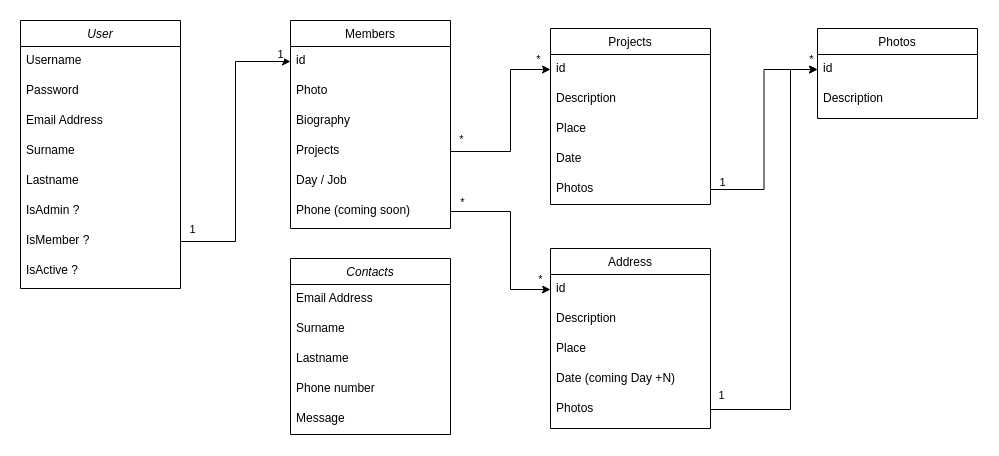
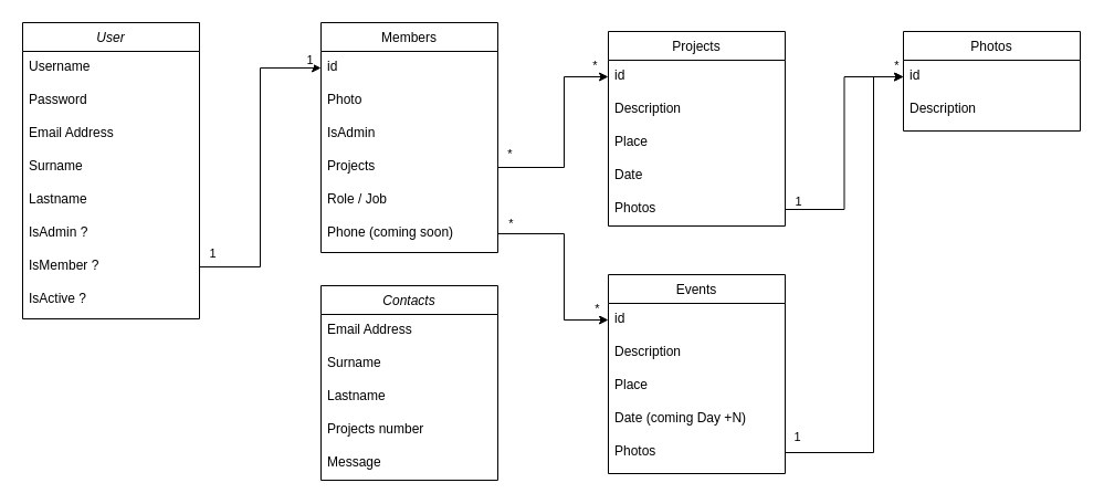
  <mxCell id="0" />
  <mxCell id="1" parent="0" />
  <mxCell id="2" value="User" style="swimlane;fontStyle=2;align=center;verticalAlign=top;childLayout=stackLayout;horizontal=1;startSize=26;horizontalStack=0;resizeParent=1;resizeLast=0;collapsible=1;marginBottom=0;rounded=0;shadow=0;strokeWidth=1;" parent="1" vertex="1"><mxGeometry x="20" y="20" width="160" height="268" as="geometry"><mxRectangle x="90" y="50" width="160" height="26" as="alternateBounds" /></mxGeometry></mxCell>
  <mxCell id="3" value="Username" style="text;align=left;verticalAlign=top;spacingLeft=4;spacingRight=4;overflow=hidden;rotatable=0;points=[[0,0.5],[1,0.5]];portConstraint=eastwest;" parent="2" vertex="1"><mxGeometry y="26" width="160" height="30" as="geometry" /></mxCell>
  <mxCell id="4" value="Password" style="text;align=left;verticalAlign=top;spacingLeft=4;spacingRight=4;overflow=hidden;rotatable=0;points=[[0,0.5],[1,0.5]];portConstraint=eastwest;rounded=0;shadow=0;html=0;" parent="2" vertex="1"><mxGeometry y="56" width="160" height="30" as="geometry" /></mxCell>
  <mxCell id="5" value="Email Address" style="text;align=left;verticalAlign=top;spacingLeft=4;spacingRight=4;overflow=hidden;rotatable=0;points=[[0,0.5],[1,0.5]];portConstraint=eastwest;rounded=0;shadow=0;html=0;" parent="2" vertex="1"><mxGeometry y="86" width="160" height="30" as="geometry" /></mxCell>
  <mxCell id="6" value="Surname" style="text;align=left;verticalAlign=top;spacingLeft=4;spacingRight=4;overflow=hidden;rotatable=0;points=[[0,0.5],[1,0.5]];portConstraint=eastwest;rounded=0;shadow=0;html=0;" vertex="1" parent="2"><mxGeometry y="116" width="160" height="30" as="geometry" /></mxCell>
  <mxCell id="7" value="Lastname" style="text;align=left;verticalAlign=top;spacingLeft=4;spacingRight=4;overflow=hidden;rotatable=0;points=[[0,0.5],[1,0.5]];portConstraint=eastwest;rounded=0;shadow=0;html=0;" vertex="1" parent="2"><mxGeometry y="146" width="160" height="30" as="geometry" /></mxCell>
  <mxCell id="8" value="IsAdmin ?" style="text;align=left;verticalAlign=top;spacingLeft=4;spacingRight=4;overflow=hidden;rotatable=0;points=[[0,0.5],[1,0.5]];portConstraint=eastwest;rounded=0;shadow=0;html=0;" parent="2" vertex="1"><mxGeometry y="176" width="160" height="30" as="geometry" /></mxCell>
  <mxCell id="9" value="IsMember ?" style="text;align=left;verticalAlign=top;spacingLeft=4;spacingRight=4;overflow=hidden;rotatable=0;points=[[0,0.5],[1,0.5]];portConstraint=eastwest;rounded=0;shadow=0;html=0;" parent="2" vertex="1"><mxGeometry y="206" width="160" height="30" as="geometry" /></mxCell>
  <mxCell id="10" value="IsActive ?" style="text;align=left;verticalAlign=top;spacingLeft=4;spacingRight=4;overflow=hidden;rotatable=0;points=[[0,0.5],[1,0.5]];portConstraint=eastwest;rounded=0;shadow=0;html=0;" parent="2" vertex="1"><mxGeometry y="236" width="160" height="30" as="geometry" /></mxCell>
  <mxCell id="11" value="Members" style="swimlane;fontStyle=0;align=center;verticalAlign=top;childLayout=stackLayout;horizontal=1;startSize=26;horizontalStack=0;resizeParent=1;resizeLast=0;collapsible=1;marginBottom=0;rounded=0;shadow=0;strokeWidth=1;" parent="1" vertex="1"><mxGeometry x="290" y="20" width="160" height="208" as="geometry"><mxRectangle x="550" y="140" width="160" height="26" as="alternateBounds" /></mxGeometry></mxCell>
  <mxCell id="12" value="id" style="text;align=left;verticalAlign=top;spacingLeft=4;spacingRight=4;overflow=hidden;rotatable=0;points=[[0,0.5],[1,0.5]];portConstraint=eastwest;" parent="11" vertex="1"><mxGeometry y="26" width="160" height="30" as="geometry" /></mxCell>
  <mxCell id="13" value="Photo" style="text;align=left;verticalAlign=top;spacingLeft=4;spacingRight=4;overflow=hidden;rotatable=0;points=[[0,0.5],[1,0.5]];portConstraint=eastwest;rounded=0;shadow=0;html=0;" vertex="1" parent="11"><mxGeometry y="56" width="160" height="30" as="geometry" /></mxCell>
- <mxCell id="14" value="Biography" style="text;align=left;verticalAlign=top;spacingLeft=4;spacingRight=4;overflow=hidden;rotatable=0;points=[[0,0.5],[1,0.5]];portConstraint=eastwest;rounded=0;shadow=0;html=0;" parent="11" vertex="1"><mxGeometry y="86" width="160" height="30" as="geometry" /></mxCell>
+ <mxCell id="14" value="IsAdmin" style="text;align=left;verticalAlign=top;spacingLeft=4;spacingRight=4;overflow=hidden;rotatable=0;points=[[0,0.5],[1,0.5]];portConstraint=eastwest;rounded=0;shadow=0;html=0;" parent="11" vertex="1"><mxGeometry y="86" width="160" height="30" as="geometry" /></mxCell>
  <mxCell id="15" value="Projects" style="text;align=left;verticalAlign=top;spacingLeft=4;spacingRight=4;overflow=hidden;rotatable=0;points=[[0,0.5],[1,0.5]];portConstraint=eastwest;rounded=0;shadow=0;html=0;" parent="11" vertex="1"><mxGeometry y="116" width="160" height="30" as="geometry" /></mxCell>
- <mxCell id="16" value="Day / Job" style="text;align=left;verticalAlign=top;spacingLeft=4;spacingRight=4;overflow=hidden;rotatable=0;points=[[0,0.5],[1,0.5]];portConstraint=eastwest;rounded=0;shadow=0;html=0;" parent="11" vertex="1"><mxGeometry y="146" width="160" height="30" as="geometry" /></mxCell>
+ <mxCell id="16" value="Role / Job" style="text;align=left;verticalAlign=top;spacingLeft=4;spacingRight=4;overflow=hidden;rotatable=0;points=[[0,0.5],[1,0.5]];portConstraint=eastwest;rounded=0;shadow=0;html=0;" parent="11" vertex="1"><mxGeometry y="146" width="160" height="30" as="geometry" /></mxCell>
  <mxCell id="17" value="Phone (coming soon)" style="text;align=left;verticalAlign=top;spacingLeft=4;spacingRight=4;overflow=hidden;rotatable=0;points=[[0,0.5],[1,0.5]];portConstraint=eastwest;rounded=0;shadow=0;html=0;" vertex="1" parent="11"><mxGeometry y="176" width="160" height="30" as="geometry" /></mxCell>
  <mxCell id="18" style="edgeStyle=orthogonalEdgeStyle;rounded=0;orthogonalLoop=1;jettySize=auto;html=1;exitX=1;exitY=0.5;exitDx=0;exitDy=0;entryX=0;entryY=0.5;entryDx=0;entryDy=0;spacingTop=0;" parent="1" source="9" target="12" edge="1"><mxGeometry relative="1" as="geometry" /></mxCell>
  <mxCell id="19" value="1" style="edgeLabel;html=1;align=center;verticalAlign=middle;resizable=0;points=[];" vertex="1" connectable="0" parent="18"><mxGeometry x="0.81" y="-1" relative="1" as="geometry"><mxPoint x="17" y="-9" as="offset" /></mxGeometry></mxCell>
  <mxCell id="20" value="1" style="edgeLabel;html=1;align=center;verticalAlign=middle;resizable=0;points=[];" vertex="1" connectable="0" parent="18"><mxGeometry x="-0.797" y="1" relative="1" as="geometry"><mxPoint x="-18" y="-12" as="offset" /></mxGeometry></mxCell>
  <mxCell id="21" value="Projects" style="swimlane;fontStyle=0;align=center;verticalAlign=top;childLayout=stackLayout;horizontal=1;startSize=26;horizontalStack=0;resizeParent=1;resizeLast=0;collapsible=1;marginBottom=0;rounded=0;shadow=0;strokeWidth=1;" vertex="1" parent="1"><mxGeometry x="550" y="28" width="160" height="176" as="geometry"><mxRectangle x="550" y="140" width="160" height="26" as="alternateBounds" /></mxGeometry></mxCell>
  <mxCell id="22" value="id" style="text;align=left;verticalAlign=top;spacingLeft=4;spacingRight=4;overflow=hidden;rotatable=0;points=[[0,0.5],[1,0.5]];portConstraint=eastwest;" vertex="1" parent="21"><mxGeometry y="26" width="160" height="30" as="geometry" /></mxCell>
  <mxCell id="23" value="Description" style="text;align=left;verticalAlign=top;spacingLeft=4;spacingRight=4;overflow=hidden;rotatable=0;points=[[0,0.5],[1,0.5]];portConstraint=eastwest;rounded=0;shadow=0;html=0;" vertex="1" parent="21"><mxGeometry y="56" width="160" height="30" as="geometry" /></mxCell>
  <mxCell id="24" value="Place" style="text;align=left;verticalAlign=top;spacingLeft=4;spacingRight=4;overflow=hidden;rotatable=0;points=[[0,0.5],[1,0.5]];portConstraint=eastwest;rounded=0;shadow=0;html=0;" vertex="1" parent="21"><mxGeometry y="86" width="160" height="30" as="geometry" /></mxCell>
  <mxCell id="25" value="Date" style="text;align=left;verticalAlign=top;spacingLeft=4;spacingRight=4;overflow=hidden;rotatable=0;points=[[0,0.5],[1,0.5]];portConstraint=eastwest;rounded=0;shadow=0;html=0;" vertex="1" parent="21"><mxGeometry y="116" width="160" height="30" as="geometry" /></mxCell>
  <mxCell id="26" value="Photos" style="text;align=left;verticalAlign=top;spacingLeft=4;spacingRight=4;overflow=hidden;rotatable=0;points=[[0,0.5],[1,0.5]];portConstraint=eastwest;rounded=0;shadow=0;html=0;" vertex="1" parent="21"><mxGeometry y="146" width="160" height="30" as="geometry" /></mxCell>
  <mxCell id="27" value="" style="edgeStyle=orthogonalEdgeStyle;rounded=0;orthogonalLoop=1;jettySize=auto;html=1;entryX=0;entryY=0.5;entryDx=0;entryDy=0;exitX=1;exitY=0.5;exitDx=0;exitDy=0;" edge="1" parent="1" source="15" target="22"><mxGeometry x="-0.809" y="21" relative="1" as="geometry"><mxPoint x="490" y="138" as="sourcePoint" /><mxPoint x="530" y="68" as="targetPoint" /><Array as="points"><mxPoint x="510" y="151" /><mxPoint x="510" y="69" /></Array><mxPoint as="offset" /></mxGeometry></mxCell>
  <mxCell id="28" value="*" style="edgeLabel;html=1;align=center;verticalAlign=middle;resizable=0;points=[];" vertex="1" connectable="0" parent="27"><mxGeometry x="0.749" y="1" relative="1" as="geometry"><mxPoint x="10" y="-10" as="offset" /></mxGeometry></mxCell>
  <mxCell id="29" value="*" style="edgeLabel;html=1;align=center;verticalAlign=middle;resizable=0;points=[];" vertex="1" connectable="0" parent="27"><mxGeometry x="-0.691" y="-1" relative="1" as="geometry"><mxPoint x="-18" y="-14" as="offset" /></mxGeometry></mxCell>
- <mxCell id="30" value="Address" style="swimlane;fontStyle=0;align=center;verticalAlign=top;childLayout=stackLayout;horizontal=1;startSize=26;horizontalStack=0;resizeParent=1;resizeLast=0;collapsible=1;marginBottom=0;rounded=0;shadow=0;strokeWidth=1;" vertex="1" parent="1"><mxGeometry x="550" y="248" width="160" height="180" as="geometry"><mxRectangle x="550" y="140" width="160" height="26" as="alternateBounds" /></mxGeometry></mxCell>
+ <mxCell id="30" value="Events" style="swimlane;fontStyle=0;align=center;verticalAlign=top;childLayout=stackLayout;horizontal=1;startSize=26;horizontalStack=0;resizeParent=1;resizeLast=0;collapsible=1;marginBottom=0;rounded=0;shadow=0;strokeWidth=1;" vertex="1" parent="1"><mxGeometry x="550" y="248" width="160" height="180" as="geometry"><mxRectangle x="550" y="140" width="160" height="26" as="alternateBounds" /></mxGeometry></mxCell>
  <mxCell id="31" value="id" style="text;align=left;verticalAlign=top;spacingLeft=4;spacingRight=4;overflow=hidden;rotatable=0;points=[[0,0.5],[1,0.5]];portConstraint=eastwest;" vertex="1" parent="30"><mxGeometry y="26" width="160" height="30" as="geometry" /></mxCell>
  <mxCell id="32" value="Description" style="text;align=left;verticalAlign=top;spacingLeft=4;spacingRight=4;overflow=hidden;rotatable=0;points=[[0,0.5],[1,0.5]];portConstraint=eastwest;rounded=0;shadow=0;html=0;" vertex="1" parent="30"><mxGeometry y="56" width="160" height="30" as="geometry" /></mxCell>
  <mxCell id="33" value="Place " style="text;align=left;verticalAlign=top;spacingLeft=4;spacingRight=4;overflow=hidden;rotatable=0;points=[[0,0.5],[1,0.5]];portConstraint=eastwest;rounded=0;shadow=0;html=0;" vertex="1" parent="30"><mxGeometry y="86" width="160" height="30" as="geometry" /></mxCell>
  <mxCell id="34" value="Date (coming Day +N)" style="text;align=left;verticalAlign=top;spacingLeft=4;spacingRight=4;overflow=hidden;rotatable=0;points=[[0,0.5],[1,0.5]];portConstraint=eastwest;rounded=0;shadow=0;html=0;" vertex="1" parent="30"><mxGeometry y="116" width="160" height="30" as="geometry" /></mxCell>
  <mxCell id="35" value="Photos" style="text;align=left;verticalAlign=top;spacingLeft=4;spacingRight=4;overflow=hidden;rotatable=0;points=[[0,0.5],[1,0.5]];portConstraint=eastwest;rounded=0;shadow=0;html=0;" vertex="1" parent="30"><mxGeometry y="146" width="160" height="30" as="geometry" /></mxCell>
  <mxCell id="36" value="" style="edgeStyle=orthogonalEdgeStyle;rounded=0;orthogonalLoop=1;jettySize=auto;html=1;entryX=0;entryY=0.5;entryDx=0;entryDy=0;" edge="1" parent="1" target="31"><mxGeometry x="-0.809" y="21" relative="1" as="geometry"><mxPoint x="450" y="211" as="sourcePoint" /><mxPoint x="540" y="248" as="targetPoint" /><Array as="points"><mxPoint x="510" y="211" /><mxPoint x="510" y="289" /></Array><mxPoint as="offset" /></mxGeometry></mxCell>
  <mxCell id="37" value="*" style="edgeLabel;html=1;align=center;verticalAlign=middle;resizable=0;points=[];" vertex="1" connectable="0" parent="36"><mxGeometry x="-0.643" relative="1" as="geometry"><mxPoint x="-21" y="-10" as="offset" /></mxGeometry></mxCell>
  <mxCell id="38" value="*" style="edgeLabel;html=1;align=center;verticalAlign=middle;resizable=0;points=[];" vertex="1" connectable="0" parent="36"><mxGeometry x="0.78" y="1" relative="1" as="geometry"><mxPoint x="9" y="-10" as="offset" /></mxGeometry></mxCell>
  <mxCell id="39" value="Contacts" style="swimlane;fontStyle=2;align=center;verticalAlign=top;childLayout=stackLayout;horizontal=1;startSize=26;horizontalStack=0;resizeParent=1;resizeLast=0;collapsible=1;marginBottom=0;rounded=0;shadow=0;strokeWidth=1;" vertex="1" parent="1"><mxGeometry x="290" y="258" width="160" height="176" as="geometry"><mxRectangle x="90" y="50" width="160" height="26" as="alternateBounds" /></mxGeometry></mxCell>
  <mxCell id="40" value="Email Address" style="text;align=left;verticalAlign=top;spacingLeft=4;spacingRight=4;overflow=hidden;rotatable=0;points=[[0,0.5],[1,0.5]];portConstraint=eastwest;rounded=0;shadow=0;html=0;" vertex="1" parent="39"><mxGeometry y="26" width="160" height="30" as="geometry" /></mxCell>
  <mxCell id="41" value="Surname" style="text;align=left;verticalAlign=top;spacingLeft=4;spacingRight=4;overflow=hidden;rotatable=0;points=[[0,0.5],[1,0.5]];portConstraint=eastwest;rounded=0;shadow=0;html=0;" vertex="1" parent="39"><mxGeometry y="56" width="160" height="30" as="geometry" /></mxCell>
  <mxCell id="42" value="Lastname" style="text;align=left;verticalAlign=top;spacingLeft=4;spacingRight=4;overflow=hidden;rotatable=0;points=[[0,0.5],[1,0.5]];portConstraint=eastwest;rounded=0;shadow=0;html=0;" vertex="1" parent="39"><mxGeometry y="86" width="160" height="30" as="geometry" /></mxCell>
- <mxCell id="43" value="Phone number" style="text;align=left;verticalAlign=top;spacingLeft=4;spacingRight=4;overflow=hidden;rotatable=0;points=[[0,0.5],[1,0.5]];portConstraint=eastwest;rounded=0;shadow=0;html=0;" vertex="1" parent="39"><mxGeometry y="116" width="160" height="30" as="geometry" /></mxCell>
+ <mxCell id="43" value="Projects number" style="text;align=left;verticalAlign=top;spacingLeft=4;spacingRight=4;overflow=hidden;rotatable=0;points=[[0,0.5],[1,0.5]];portConstraint=eastwest;rounded=0;shadow=0;html=0;" vertex="1" parent="39"><mxGeometry y="116" width="160" height="30" as="geometry" /></mxCell>
  <mxCell id="44" value="Message" style="text;align=left;verticalAlign=top;spacingLeft=4;spacingRight=4;overflow=hidden;rotatable=0;points=[[0,0.5],[1,0.5]];portConstraint=eastwest;rounded=0;shadow=0;html=0;" vertex="1" parent="39"><mxGeometry y="146" width="160" height="30" as="geometry" /></mxCell>
  <mxCell id="45" value="Photos" style="swimlane;fontStyle=0;align=center;verticalAlign=top;childLayout=stackLayout;horizontal=1;startSize=26;horizontalStack=0;resizeParent=1;resizeLast=0;collapsible=1;marginBottom=0;rounded=0;shadow=0;strokeWidth=1;" vertex="1" parent="1"><mxGeometry x="817" y="28" width="160" height="90" as="geometry"><mxRectangle x="550" y="140" width="160" height="26" as="alternateBounds" /></mxGeometry></mxCell>
  <mxCell id="46" value="id" style="text;align=left;verticalAlign=top;spacingLeft=4;spacingRight=4;overflow=hidden;rotatable=0;points=[[0,0.5],[1,0.5]];portConstraint=eastwest;" vertex="1" parent="45"><mxGeometry y="26" width="160" height="30" as="geometry" /></mxCell>
  <mxCell id="47" value="Description" style="text;align=left;verticalAlign=top;spacingLeft=4;spacingRight=4;overflow=hidden;rotatable=0;points=[[0,0.5],[1,0.5]];portConstraint=eastwest;rounded=0;shadow=0;html=0;" vertex="1" parent="45"><mxGeometry y="56" width="160" height="30" as="geometry" /></mxCell>
  <mxCell id="48" style="edgeStyle=orthogonalEdgeStyle;rounded=0;orthogonalLoop=1;jettySize=auto;html=1;" edge="1" parent="1" source="26" target="46"><mxGeometry relative="1" as="geometry" /></mxCell>
  <mxCell id="49" value="1" style="edgeLabel;html=1;align=center;verticalAlign=middle;resizable=0;points=[];" vertex="1" connectable="0" parent="48"><mxGeometry x="-0.747" relative="1" as="geometry"><mxPoint x="-18" y="-8" as="offset" /></mxGeometry></mxCell>
  <mxCell id="50" value="*" style="edgeLabel;html=1;align=center;verticalAlign=middle;resizable=0;points=[];" vertex="1" connectable="0" parent="48"><mxGeometry x="0.76" relative="1" as="geometry"><mxPoint x="20" y="-11" as="offset" /></mxGeometry></mxCell>
  <mxCell id="51" style="edgeStyle=orthogonalEdgeStyle;rounded=0;orthogonalLoop=1;jettySize=auto;html=1;entryX=0;entryY=0.5;entryDx=0;entryDy=0;" edge="1" parent="1" source="35" target="46"><mxGeometry relative="1" as="geometry"><mxPoint x="800" y="88" as="targetPoint" /><Array as="points"><mxPoint x="790" y="409" /><mxPoint x="790" y="69" /></Array></mxGeometry></mxCell>
  <mxCell id="52" value="1" style="edgeLabel;html=1;align=center;verticalAlign=middle;resizable=0;points=[];" vertex="1" connectable="0" parent="51"><mxGeometry x="-0.832" y="1" relative="1" as="geometry"><mxPoint x="-28" y="-14" as="offset" /></mxGeometry></mxCell>
